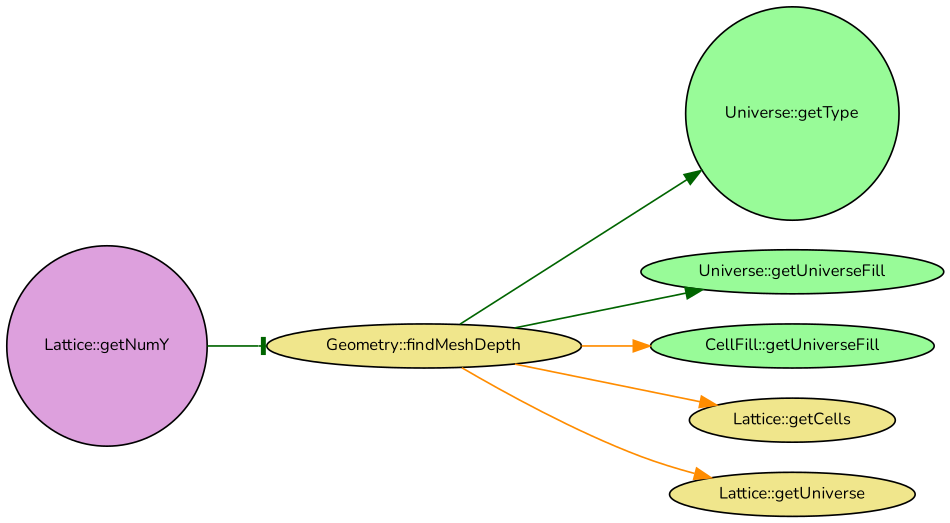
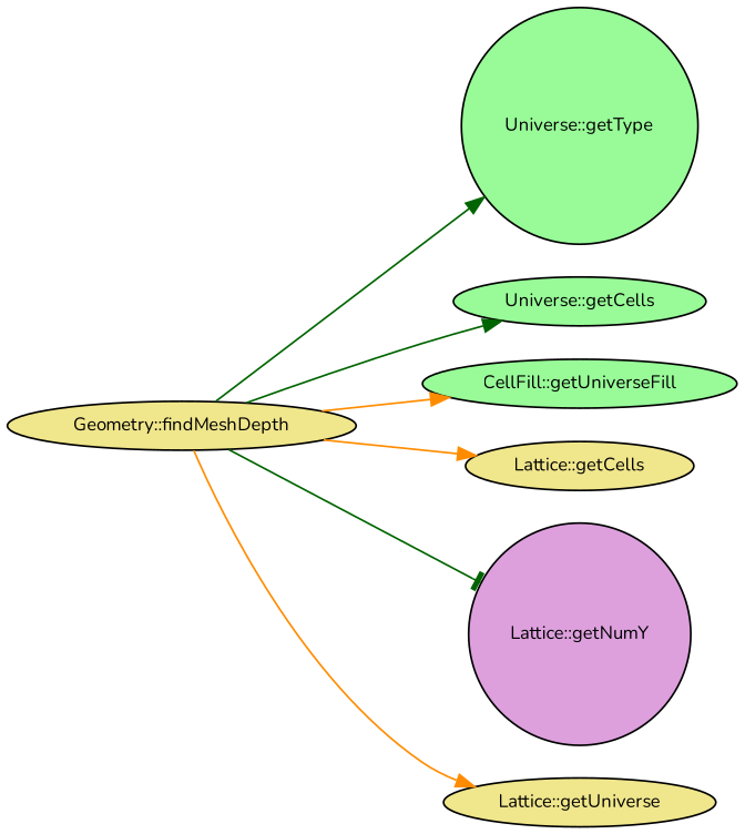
  digraph {
    fontname=Nunito
    rankdir=LR
    node [color=black fillcolor=khaki fontname=Nunito fontsize=10 shape=ellipse style=filled]
    edge [arrowhead=normal color=darkgreen fontname=Nunito fontsize=10 labelfontname=Helvetica labelfontsize=10 style=solid]
    n1 [fontcolor=black height=0.2 label="Geometry::findMeshDepth" width=0.4]
    n2 [fillcolor=palegreen height=0.2 label="Universe::getType" shape=circle width=0.4]
-   n3 [fillcolor=palegreen height=0.2 label="Universe::getUniverseFill" width=0.4]
+   n3 [fillcolor=palegreen height=0.2 label="Universe::getCells" width=0.4]
    n4 [fillcolor=palegreen height=0.2 label="CellFill::getUniverseFill" width=0.4]
    n5 [height=0.2 label="Lattice::getCells" width=0.4]
    n6 [fillcolor=plum height=0.2 label="Lattice::getNumY" shape=circle width=0.4]
    n7 [height=0.2 label="Lattice::getUniverse" width=0.4]
    n1 -> n2
    n1 -> n3
    n1 -> n4 [color=darkorange]
    n1 -> n5 [color=darkorange]
-   n6 -> n1 [arrowhead=tee]
+   n1 -> n6 [arrowhead=tee]
    n1 -> n7 [color=darkorange]
  }
